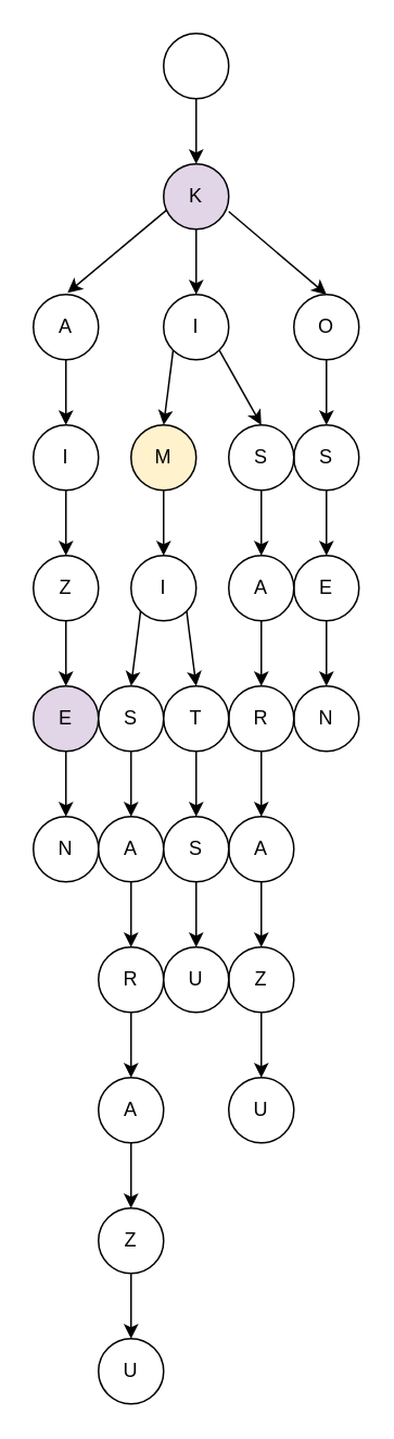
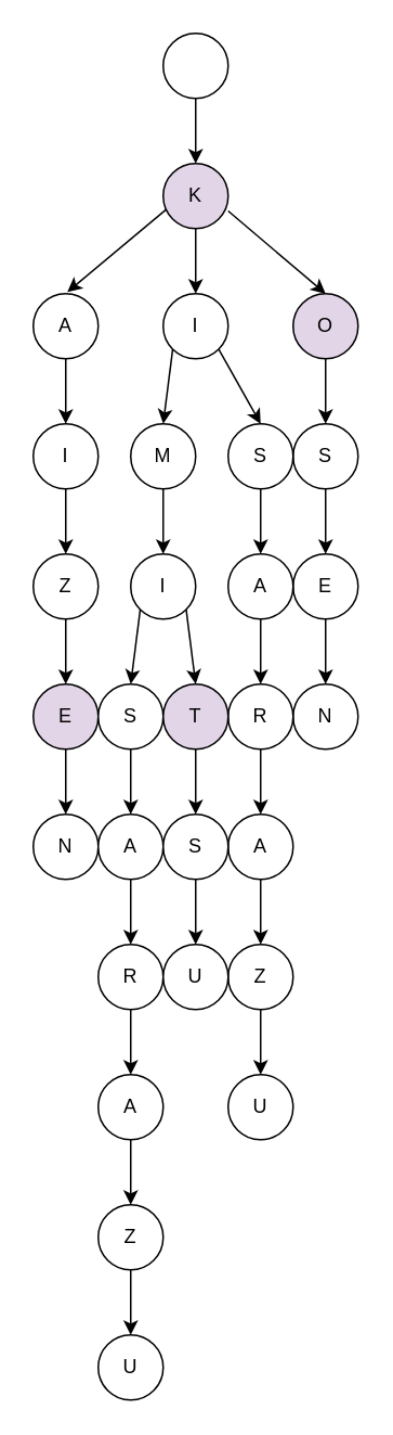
  <mxCell id="0" />
  <mxCell id="1" parent="0" />
  <mxCell id="2" value="" style="ellipse;whiteSpace=wrap;html=1;aspect=fixed;" vertex="1" parent="1"><mxGeometry x="100" y="20" width="40" height="40" as="geometry" /></mxCell>
  <mxCell id="3" value="" style="endArrow=classic;html=1;rounded=0;exitX=0.5;exitY=1;exitDx=0;exitDy=0;" edge="1" parent="1" source="2"><mxGeometry width="50" height="50" relative="1" as="geometry"><mxPoint x="120" y="240" as="sourcePoint" /><mxPoint x="120" y="100" as="targetPoint" /></mxGeometry></mxCell>
  <mxCell id="4" value="K" style="ellipse;whiteSpace=wrap;html=1;aspect=fixed;fillColor=#e1d5e7;" vertex="1" parent="1"><mxGeometry x="100" y="100" width="40" height="40" as="geometry" /></mxCell>
  <mxCell id="5" value="" style="endArrow=classic;html=1;rounded=0;exitX=0.021;exitY=0.73;exitDx=0;exitDy=0;exitPerimeter=0;" edge="1" parent="1"><mxGeometry width="50" height="50" relative="1" as="geometry"><mxPoint x="101.84" y="128.2" as="sourcePoint" /><mxPoint x="41" y="179" as="targetPoint" /></mxGeometry></mxCell>
  <mxCell id="6" value="A" style="ellipse;whiteSpace=wrap;html=1;aspect=fixed;" vertex="1" parent="1"><mxGeometry x="20" y="180" width="40" height="40" as="geometry" /></mxCell>
  <mxCell id="7" value="" style="endArrow=classic;html=1;rounded=0;exitX=0.021;exitY=0.73;exitDx=0;exitDy=0;exitPerimeter=0;" edge="1" parent="1"><mxGeometry width="50" height="50" relative="1" as="geometry"><mxPoint x="140" y="129.2" as="sourcePoint" /><mxPoint x="200" y="180" as="targetPoint" /></mxGeometry></mxCell>
- <mxCell id="8" value="O" style="ellipse;whiteSpace=wrap;html=1;aspect=fixed;" vertex="1" parent="1"><mxGeometry x="180" y="180" width="40" height="40" as="geometry" /></mxCell>
+ <mxCell id="8" value="O" style="ellipse;whiteSpace=wrap;html=1;aspect=fixed;fillColor=#e1d5e7;" vertex="1" parent="1"><mxGeometry x="180" y="180" width="40" height="40" as="geometry" /></mxCell>
  <mxCell id="9" value="I" style="ellipse;whiteSpace=wrap;html=1;aspect=fixed;" vertex="1" parent="1"><mxGeometry x="20" y="260" width="40" height="40" as="geometry" /></mxCell>
  <mxCell id="10" value="" style="endArrow=classic;html=1;rounded=0;exitX=0.5;exitY=1;exitDx=0;exitDy=0;entryX=0.5;entryY=0;entryDx=0;entryDy=0;" edge="1" parent="1" source="6" target="9"><mxGeometry width="50" height="50" relative="1" as="geometry"><mxPoint x="70" y="240" as="sourcePoint" /><mxPoint x="120" y="190" as="targetPoint" /></mxGeometry></mxCell>
  <mxCell id="11" value="Z" style="ellipse;whiteSpace=wrap;html=1;aspect=fixed;" vertex="1" parent="1"><mxGeometry x="20" y="340" width="40" height="40" as="geometry" /></mxCell>
  <mxCell id="12" value="" style="endArrow=classic;html=1;rounded=0;exitX=0.5;exitY=1;exitDx=0;exitDy=0;entryX=0.5;entryY=0;entryDx=0;entryDy=0;" edge="1" parent="1" target="11"><mxGeometry width="50" height="50" relative="1" as="geometry"><mxPoint x="40" y="300" as="sourcePoint" /><mxPoint x="120" y="270" as="targetPoint" /></mxGeometry></mxCell>
  <mxCell id="13" value="E" style="ellipse;whiteSpace=wrap;html=1;aspect=fixed;fillColor=#e1d5e7;" vertex="1" parent="1"><mxGeometry x="20" y="420" width="40" height="40" as="geometry" /></mxCell>
  <mxCell id="14" value="" style="endArrow=classic;html=1;rounded=0;exitX=0.5;exitY=1;exitDx=0;exitDy=0;entryX=0.5;entryY=0;entryDx=0;entryDy=0;" edge="1" parent="1" target="13"><mxGeometry width="50" height="50" relative="1" as="geometry"><mxPoint x="40" y="380" as="sourcePoint" /><mxPoint x="120" y="350" as="targetPoint" /></mxGeometry></mxCell>
  <mxCell id="15" value="N" style="ellipse;whiteSpace=wrap;html=1;aspect=fixed;" vertex="1" parent="1"><mxGeometry x="20" y="500" width="40" height="40" as="geometry" /></mxCell>
  <mxCell id="16" value="" style="endArrow=classic;html=1;rounded=0;exitX=0.5;exitY=1;exitDx=0;exitDy=0;entryX=0.5;entryY=0;entryDx=0;entryDy=0;" edge="1" parent="1" target="15"><mxGeometry width="50" height="50" relative="1" as="geometry"><mxPoint x="40" y="460" as="sourcePoint" /><mxPoint x="120" y="430" as="targetPoint" /></mxGeometry></mxCell>
  <mxCell id="17" value="S" style="ellipse;whiteSpace=wrap;html=1;aspect=fixed;" vertex="1" parent="1"><mxGeometry x="180" y="260" width="40" height="40" as="geometry" /></mxCell>
  <mxCell id="18" value="" style="endArrow=classic;html=1;rounded=0;exitX=0.5;exitY=1;exitDx=0;exitDy=0;entryX=0.5;entryY=0;entryDx=0;entryDy=0;" edge="1" parent="1" target="17"><mxGeometry width="50" height="50" relative="1" as="geometry"><mxPoint x="200" y="220" as="sourcePoint" /><mxPoint x="280" y="190" as="targetPoint" /></mxGeometry></mxCell>
  <mxCell id="19" value="E&lt;span style=&quot;color: rgba(0, 0, 0, 0); font-family: monospace; font-size: 0px; text-align: start;&quot;&gt;%3CmxGraphModel%3E%3Croot%3E%3CmxCell%20id%3D%220%22%2F%3E%3CmxCell%20id%3D%221%22%20parent%3D%220%22%2F%3E%3CmxCell%20id%3D%222%22%20value%3D%22I%22%20style%3D%22ellipse%3BwhiteSpace%3Dwrap%3Bhtml%3D1%3Baspect%3Dfixed%3B%22%20vertex%3D%221%22%20parent%3D%221%22%3E%3CmxGeometry%20x%3D%22200%22%20y%3D%22280%22%20width%3D%2240%22%20height%3D%2240%22%20as%3D%22geometry%22%2F%3E%3C%2FmxCell%3E%3CmxCell%20id%3D%223%22%20value%3D%22%22%20style%3D%22endArrow%3Dclassic%3Bhtml%3D1%3Brounded%3D0%3BexitX%3D0.5%3BexitY%3D1%3BexitDx%3D0%3BexitDy%3D0%3BentryX%3D0.5%3BentryY%3D0%3BentryDx%3D0%3BentryDy%3D0%3B%22%20edge%3D%221%22%20target%3D%222%22%20parent%3D%221%22%3E%3CmxGeometry%20width%3D%2250%22%20height%3D%2250%22%20relative%3D%221%22%20as%3D%22geometry%22%3E%3CmxPoint%20x%3D%22220%22%20y%3D%22240%22%20as%3D%22sourcePoint%22%2F%3E%3CmxPoint%20x%3D%22300%22%20y%3D%22210%22%20as%3D%22targetPoint%22%2F%3E%3C%2FmxGeometry%3E%3C%2FmxCell%3E%3C%2Froot%3E%3C%2FmxGraphModel%3E&lt;/span&gt;" style="ellipse;whiteSpace=wrap;html=1;aspect=fixed;" vertex="1" parent="1"><mxGeometry x="180" y="340" width="40" height="40" as="geometry" /></mxCell>
  <mxCell id="20" value="" style="endArrow=classic;html=1;rounded=0;exitX=0.5;exitY=1;exitDx=0;exitDy=0;entryX=0.5;entryY=0;entryDx=0;entryDy=0;" edge="1" parent="1" target="19"><mxGeometry width="50" height="50" relative="1" as="geometry"><mxPoint x="200" y="300" as="sourcePoint" /><mxPoint x="280" y="270" as="targetPoint" /></mxGeometry></mxCell>
  <mxCell id="21" value="N" style="ellipse;whiteSpace=wrap;html=1;aspect=fixed;" vertex="1" parent="1"><mxGeometry x="180" y="420" width="40" height="40" as="geometry" /></mxCell>
  <mxCell id="22" value="" style="endArrow=classic;html=1;rounded=0;exitX=0.5;exitY=1;exitDx=0;exitDy=0;entryX=0.5;entryY=0;entryDx=0;entryDy=0;" edge="1" parent="1" target="21"><mxGeometry width="50" height="50" relative="1" as="geometry"><mxPoint x="200" y="380" as="sourcePoint" /><mxPoint x="280" y="350" as="targetPoint" /></mxGeometry></mxCell>
  <mxCell id="23" value="I" style="ellipse;whiteSpace=wrap;html=1;aspect=fixed;" vertex="1" parent="1"><mxGeometry x="100" y="180" width="40" height="40" as="geometry" /></mxCell>
  <mxCell id="24" value="" style="endArrow=classic;html=1;rounded=0;exitX=0.5;exitY=1;exitDx=0;exitDy=0;entryX=0.5;entryY=0;entryDx=0;entryDy=0;" edge="1" parent="1" target="23"><mxGeometry width="50" height="50" relative="1" as="geometry"><mxPoint x="120" y="140" as="sourcePoint" /><mxPoint x="200" y="110" as="targetPoint" /></mxGeometry></mxCell>
  <mxCell id="25" value="" style="endArrow=classic;html=1;rounded=0;exitX=0;exitY=1;exitDx=0;exitDy=0;" edge="1" parent="1" source="23"><mxGeometry width="50" height="50" relative="1" as="geometry"><mxPoint x="130" y="250" as="sourcePoint" /><mxPoint x="100" y="260" as="targetPoint" /></mxGeometry></mxCell>
  <mxCell id="26" value="" style="endArrow=classic;html=1;rounded=0;exitX=1;exitY=1;exitDx=0;exitDy=0;" edge="1" parent="1" source="23"><mxGeometry width="50" height="50" relative="1" as="geometry"><mxPoint x="130" y="250" as="sourcePoint" /><mxPoint x="160" y="260" as="targetPoint" /></mxGeometry></mxCell>
  <mxCell id="27" value="S" style="ellipse;whiteSpace=wrap;html=1;aspect=fixed;" vertex="1" parent="1"><mxGeometry x="140" y="260" width="40" height="40" as="geometry" /></mxCell>
  <mxCell id="28" value="A" style="ellipse;whiteSpace=wrap;html=1;aspect=fixed;" vertex="1" parent="1"><mxGeometry x="140" y="340" width="40" height="40" as="geometry" /></mxCell>
  <mxCell id="29" value="" style="endArrow=classic;html=1;rounded=0;exitX=0.5;exitY=1;exitDx=0;exitDy=0;entryX=0.5;entryY=0;entryDx=0;entryDy=0;" edge="1" parent="1" target="28"><mxGeometry width="50" height="50" relative="1" as="geometry"><mxPoint x="160" y="300" as="sourcePoint" /><mxPoint x="240" y="270" as="targetPoint" /></mxGeometry></mxCell>
  <mxCell id="30" value="R" style="ellipse;whiteSpace=wrap;html=1;aspect=fixed;" vertex="1" parent="1"><mxGeometry x="140" y="420" width="40" height="40" as="geometry" /></mxCell>
  <mxCell id="31" value="" style="endArrow=classic;html=1;rounded=0;exitX=0.5;exitY=1;exitDx=0;exitDy=0;entryX=0.5;entryY=0;entryDx=0;entryDy=0;" edge="1" parent="1" target="30"><mxGeometry width="50" height="50" relative="1" as="geometry"><mxPoint x="160" y="380" as="sourcePoint" /><mxPoint x="240" y="350" as="targetPoint" /></mxGeometry></mxCell>
  <mxCell id="32" value="A" style="ellipse;whiteSpace=wrap;html=1;aspect=fixed;" vertex="1" parent="1"><mxGeometry x="140" y="500" width="40" height="40" as="geometry" /></mxCell>
  <mxCell id="33" value="" style="endArrow=classic;html=1;rounded=0;exitX=0.5;exitY=1;exitDx=0;exitDy=0;entryX=0.5;entryY=0;entryDx=0;entryDy=0;" edge="1" parent="1" target="32"><mxGeometry width="50" height="50" relative="1" as="geometry"><mxPoint x="160" y="460" as="sourcePoint" /><mxPoint x="240" y="430" as="targetPoint" /></mxGeometry></mxCell>
  <mxCell id="34" value="Z" style="ellipse;whiteSpace=wrap;html=1;aspect=fixed;" vertex="1" parent="1"><mxGeometry x="140" y="580" width="40" height="40" as="geometry" /></mxCell>
  <mxCell id="35" value="" style="endArrow=classic;html=1;rounded=0;exitX=0.5;exitY=1;exitDx=0;exitDy=0;entryX=0.5;entryY=0;entryDx=0;entryDy=0;" edge="1" parent="1" target="34"><mxGeometry width="50" height="50" relative="1" as="geometry"><mxPoint x="160" y="540" as="sourcePoint" /><mxPoint x="240" y="510" as="targetPoint" /></mxGeometry></mxCell>
  <mxCell id="36" value="U" style="ellipse;whiteSpace=wrap;html=1;aspect=fixed;" vertex="1" parent="1"><mxGeometry x="140" y="660" width="40" height="40" as="geometry" /></mxCell>
  <mxCell id="37" value="" style="endArrow=classic;html=1;rounded=0;exitX=0.5;exitY=1;exitDx=0;exitDy=0;entryX=0.5;entryY=0;entryDx=0;entryDy=0;" edge="1" parent="1" target="36"><mxGeometry width="50" height="50" relative="1" as="geometry"><mxPoint x="160" y="620" as="sourcePoint" /><mxPoint x="240" y="590" as="targetPoint" /></mxGeometry></mxCell>
- <mxCell id="38" value="M" style="ellipse;whiteSpace=wrap;html=1;aspect=fixed;fillColor=#fff2cc;" vertex="1" parent="1"><mxGeometry x="80" y="260" width="40" height="40" as="geometry" /></mxCell>
+ <mxCell id="38" value="M" style="ellipse;whiteSpace=wrap;html=1;aspect=fixed;" vertex="1" parent="1"><mxGeometry x="80" y="260" width="40" height="40" as="geometry" /></mxCell>
  <mxCell id="39" value="I" style="ellipse;whiteSpace=wrap;html=1;aspect=fixed;" vertex="1" parent="1"><mxGeometry x="80" y="340" width="40" height="40" as="geometry" /></mxCell>
  <mxCell id="40" value="" style="endArrow=classic;html=1;rounded=0;exitX=0.5;exitY=1;exitDx=0;exitDy=0;entryX=0.5;entryY=0;entryDx=0;entryDy=0;" edge="1" parent="1" target="39"><mxGeometry width="50" height="50" relative="1" as="geometry"><mxPoint x="100" y="300" as="sourcePoint" /><mxPoint x="180" y="270" as="targetPoint" /></mxGeometry></mxCell>
  <mxCell id="41" value="" style="endArrow=classic;html=1;rounded=0;exitX=1;exitY=1;exitDx=0;exitDy=0;" edge="1" parent="1" source="39"><mxGeometry width="50" height="50" relative="1" as="geometry"><mxPoint x="110" y="440" as="sourcePoint" /><mxPoint x="120" y="420" as="targetPoint" /></mxGeometry></mxCell>
  <mxCell id="42" value="" style="endArrow=classic;html=1;rounded=0;exitX=0;exitY=1;exitDx=0;exitDy=0;" edge="1" parent="1" source="39"><mxGeometry width="50" height="50" relative="1" as="geometry"><mxPoint x="110" y="440" as="sourcePoint" /><mxPoint x="80" y="420" as="targetPoint" /></mxGeometry></mxCell>
  <mxCell id="43" value="S" style="ellipse;whiteSpace=wrap;html=1;aspect=fixed;" vertex="1" parent="1"><mxGeometry x="60" y="420" width="40" height="40" as="geometry" /></mxCell>
- <mxCell id="44" value="T" style="ellipse;whiteSpace=wrap;html=1;aspect=fixed;" vertex="1" parent="1"><mxGeometry x="100" y="420" width="40" height="40" as="geometry" /></mxCell>
+ <mxCell id="44" value="T" style="ellipse;whiteSpace=wrap;html=1;aspect=fixed;fillColor=#e1d5e7;" vertex="1" parent="1"><mxGeometry x="100" y="420" width="40" height="40" as="geometry" /></mxCell>
  <mxCell id="45" value="A" style="ellipse;whiteSpace=wrap;html=1;aspect=fixed;" vertex="1" parent="1"><mxGeometry x="60" y="500" width="40" height="40" as="geometry" /></mxCell>
  <mxCell id="46" value="" style="endArrow=classic;html=1;rounded=0;exitX=0.5;exitY=1;exitDx=0;exitDy=0;entryX=0.5;entryY=0;entryDx=0;entryDy=0;" edge="1" parent="1" target="45"><mxGeometry width="50" height="50" relative="1" as="geometry"><mxPoint x="80" y="460" as="sourcePoint" /><mxPoint x="160" y="430" as="targetPoint" /></mxGeometry></mxCell>
  <mxCell id="47" value="R" style="ellipse;whiteSpace=wrap;html=1;aspect=fixed;" vertex="1" parent="1"><mxGeometry x="60" y="580" width="40" height="40" as="geometry" /></mxCell>
  <mxCell id="48" value="" style="endArrow=classic;html=1;rounded=0;exitX=0.5;exitY=1;exitDx=0;exitDy=0;entryX=0.5;entryY=0;entryDx=0;entryDy=0;" edge="1" parent="1" target="47"><mxGeometry width="50" height="50" relative="1" as="geometry"><mxPoint x="80" y="540" as="sourcePoint" /><mxPoint x="160" y="510" as="targetPoint" /></mxGeometry></mxCell>
  <mxCell id="49" value="A" style="ellipse;whiteSpace=wrap;html=1;aspect=fixed;" vertex="1" parent="1"><mxGeometry x="60" y="660" width="40" height="40" as="geometry" /></mxCell>
  <mxCell id="50" value="" style="endArrow=classic;html=1;rounded=0;exitX=0.5;exitY=1;exitDx=0;exitDy=0;entryX=0.5;entryY=0;entryDx=0;entryDy=0;" edge="1" parent="1" target="49"><mxGeometry width="50" height="50" relative="1" as="geometry"><mxPoint x="80" y="620" as="sourcePoint" /><mxPoint x="160" y="590" as="targetPoint" /></mxGeometry></mxCell>
  <mxCell id="51" value="Z" style="ellipse;whiteSpace=wrap;html=1;aspect=fixed;" vertex="1" parent="1"><mxGeometry x="60" y="740" width="40" height="40" as="geometry" /></mxCell>
  <mxCell id="52" value="" style="endArrow=classic;html=1;rounded=0;exitX=0.5;exitY=1;exitDx=0;exitDy=0;entryX=0.5;entryY=0;entryDx=0;entryDy=0;" edge="1" parent="1" target="51"><mxGeometry width="50" height="50" relative="1" as="geometry"><mxPoint x="80" y="700" as="sourcePoint" /><mxPoint x="160" y="670" as="targetPoint" /></mxGeometry></mxCell>
  <mxCell id="53" value="U" style="ellipse;whiteSpace=wrap;html=1;aspect=fixed;" vertex="1" parent="1"><mxGeometry x="60" y="820" width="40" height="40" as="geometry" /></mxCell>
  <mxCell id="54" value="" style="endArrow=classic;html=1;rounded=0;exitX=0.5;exitY=1;exitDx=0;exitDy=0;entryX=0.5;entryY=0;entryDx=0;entryDy=0;" edge="1" parent="1" target="53"><mxGeometry width="50" height="50" relative="1" as="geometry"><mxPoint x="80" y="780" as="sourcePoint" /><mxPoint x="160" y="750" as="targetPoint" /></mxGeometry></mxCell>
  <mxCell id="55" value="S" style="ellipse;whiteSpace=wrap;html=1;aspect=fixed;" vertex="1" parent="1"><mxGeometry x="100" y="500" width="40" height="40" as="geometry" /></mxCell>
  <mxCell id="56" value="" style="endArrow=classic;html=1;rounded=0;exitX=0.5;exitY=1;exitDx=0;exitDy=0;entryX=0.5;entryY=0;entryDx=0;entryDy=0;" edge="1" parent="1" target="55"><mxGeometry width="50" height="50" relative="1" as="geometry"><mxPoint x="120" y="460" as="sourcePoint" /><mxPoint x="200" y="430" as="targetPoint" /></mxGeometry></mxCell>
  <mxCell id="57" value="U" style="ellipse;whiteSpace=wrap;html=1;aspect=fixed;" vertex="1" parent="1"><mxGeometry x="100" y="580" width="40" height="40" as="geometry" /></mxCell>
  <mxCell id="58" value="" style="endArrow=classic;html=1;rounded=0;exitX=0.5;exitY=1;exitDx=0;exitDy=0;entryX=0.5;entryY=0;entryDx=0;entryDy=0;" edge="1" parent="1" target="57"><mxGeometry width="50" height="50" relative="1" as="geometry"><mxPoint x="120" y="540" as="sourcePoint" /><mxPoint x="200" y="510" as="targetPoint" /></mxGeometry></mxCell>
